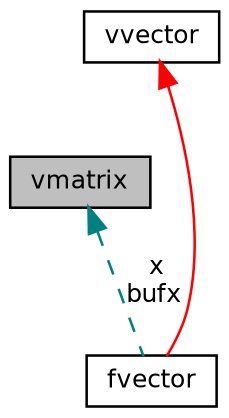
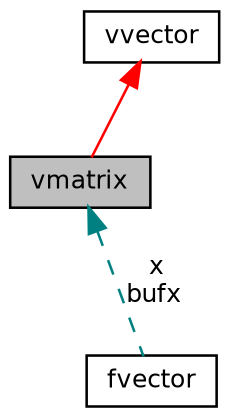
  digraph {
    node [color=black fillcolor=white fontname=Helvetica fontsize=10 shape=record style=filled]
    edge [dir=back fontname=Helvetica fontsize=10 labelfontname=Helvetica labelfontsize=10]
    n1 [fillcolor=grey75 fontcolor=black height=0.2 label=vmatrix width=0.4]
    n2 [height=0.2 label=fvector width=0.4]
    n3 [height=0.2 label=vvector width=0.4]
    n1 -> n2 [color=teal label=" x\nbufx" style=dashed]
-   n3 -> n2 [color=red style=solid]
+   n3 -> n1 [color=red style=solid]
  }
